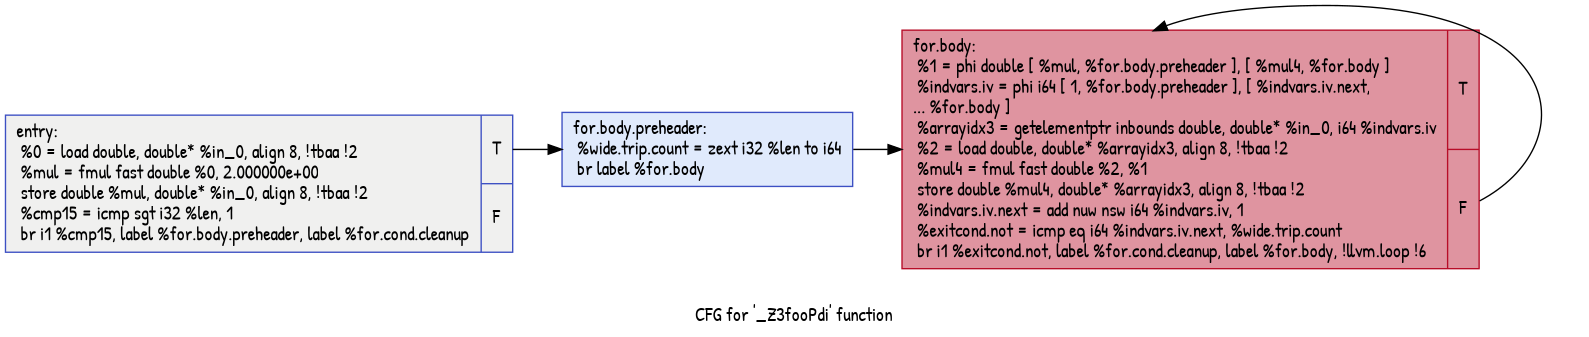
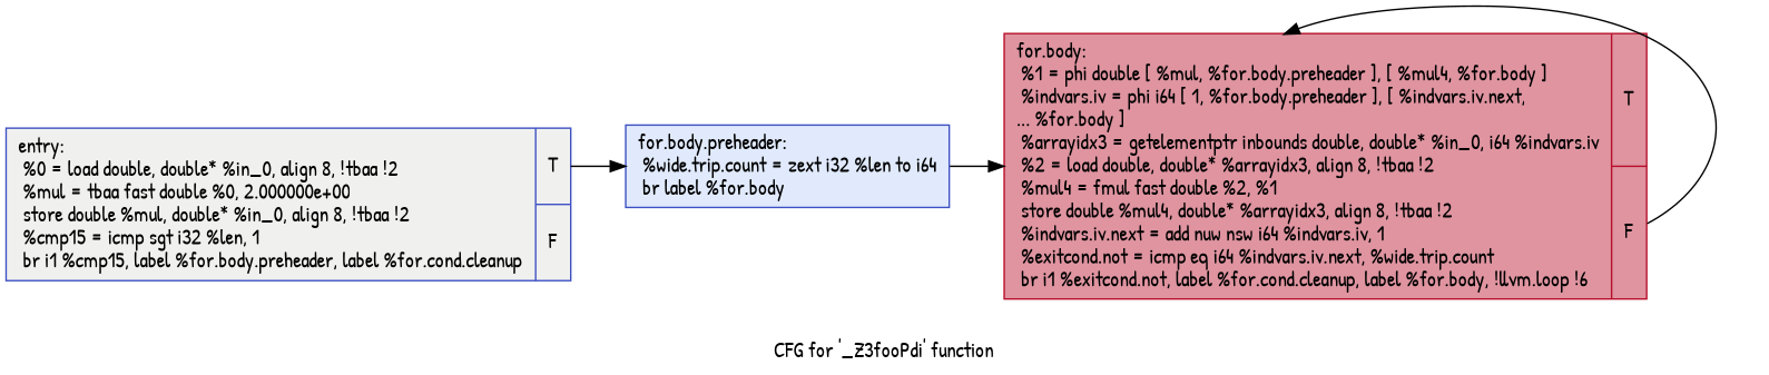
  digraph {
    fontname="Patrick Hand"
    label="CFG for '_Z3fooPdi' function"
    rankdir=LR
    node [color="#3d50c3ff" fontname="Patrick Hand" shape=record style=filled]
    edge [fontname="Patrick Hand" tailport=s0]
-   n1 [fillcolor="#dedcdb70" label="{entry:\l  %0 = load double, double* %in_0, align 8, !tbaa !2\l  %mul = fmul fast double %0, 2.000000e+00\l  store double %mul, double* %in_0, align 8, !tbaa !2\l  %cmp15 = icmp sgt i32 %len, 1\l  br i1 %cmp15, label %for.body.preheader, label %for.cond.cleanup\l|{<s0>T|<s1>F}}"]
+   n1 [fillcolor="#dedcdb70" label="{entry:\l  %0 = load double, double* %in_0, align 8, !tbaa !2\l  %mul = tbaa fast double %0, 2.000000e+00\l  store double %mul, double* %in_0, align 8, !tbaa !2\l  %cmp15 = icmp sgt i32 %len, 1\l  br i1 %cmp15, label %for.body.preheader, label %for.cond.cleanup\l|{<s0>T|<s1>F}}"]
    n2 [fillcolor="#b9d0f970" label="{for.body.preheader:                               \l  %wide.trip.count = zext i32 %len to i64\l  br label %for.body\l}"]
    n3 [color="#b70d28ff" fillcolor="#b70d2870" label="{for.body:                                         \l  %1 = phi double [ %mul, %for.body.preheader ], [ %mul4, %for.body ]\l  %indvars.iv = phi i64 [ 1, %for.body.preheader ], [ %indvars.iv.next,\l... %for.body ]\l  %arrayidx3 = getelementptr inbounds double, double* %in_0, i64 %indvars.iv\l  %2 = load double, double* %arrayidx3, align 8, !tbaa !2\l  %mul4 = fmul fast double %2, %1\l  store double %mul4, double* %arrayidx3, align 8, !tbaa !2\l  %indvars.iv.next = add nuw nsw i64 %indvars.iv, 1\l  %exitcond.not = icmp eq i64 %indvars.iv.next, %wide.trip.count\l  br i1 %exitcond.not, label %for.cond.cleanup, label %for.body, !llvm.loop !6\l|{<s0>T|<s1>F}}"]
    n1 -> n2
    n2 -> n3
    n3 -> n3 [tailport=s1]
  }
